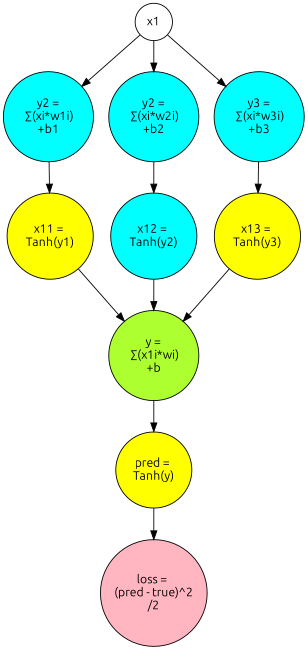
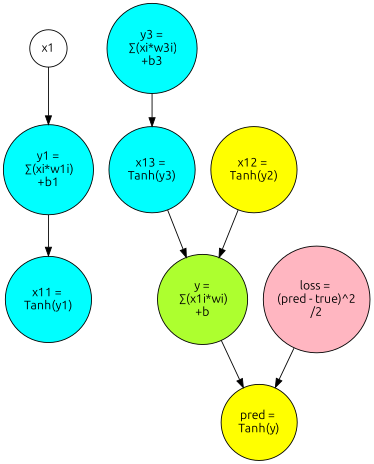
  digraph {
    fontname=Ubuntu
    rankdir=TB
    node [fontname=Ubuntu margin=0.1 shape=circle fillcolor=yellow style=filled]
    edge [fontname=Ubuntu]
    x1 [fillcolor="" style=""]
-   n2 [fillcolor=aqua label="y2 =\n ∑(xi*w1i)\n+b1" width=1.0]
-   n3 [fillcolor=aqua label="y2 =\n ∑(xi*w2i)\n+b2" width=1.0]
+   n2 [fillcolor=aqua label="y1 =\n ∑(xi*w1i)\n+b1" width=1.0]
    n4 [fillcolor=aqua label="y3 =\n ∑(xi*w3i)\n+b3" width=1.0]
-   n5 [label="x11 = \nTanh(y1)"]
-   n6 [fillcolor=aqua label="x12 = \nTanh(y2)"]
-   n7 [label="x13 = \nTanh(y3)"]
+   n5 [fillcolor=aqua label="x11 = \nTanh(y1)"]
+   n6 [label="x12 = \nTanh(y2)"]
+   n7 [fillcolor=aqua label="x13 = \nTanh(y3)"]
    n8 [fillcolor=greenyellow label="y =\n ∑(x1i*wi)\n+b" width=1.0]
    n9 [label="pred = \nTanh(y)"]
    n10 [fillcolor=lightpink label="loss = \n(pred - true)^2\n/2" margin=0.01 width=1.0]
    x1 -> n2
-   x1 -> n3
-   x1 -> n4
    n2 -> n5
-   n3 -> n6
    n4 -> n7
-   n5 -> n8
    n6 -> n8
    n7 -> n8
    n8 -> n9
-   n9 -> n10
+   n10 -> n9
  }
